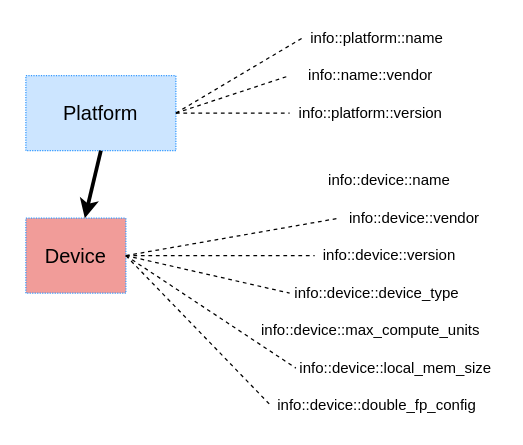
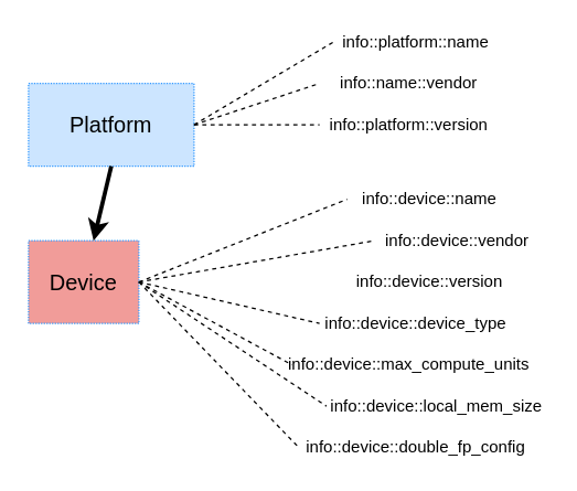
  <mxCell id="0" />
  <mxCell id="1" parent="0" />
  <mxCell id="2" value="&lt;font style=&quot;font-size: 16px&quot;&gt;Platform&lt;/font&gt;" style="rounded=0;whiteSpace=wrap;html=1;dashed=1;dashPattern=1 1;strokeColor=#3399FF;fillColor=#CCE5FF;" vertex="1" parent="1"><mxGeometry x="20" y="60" width="120" height="60" as="geometry" /></mxCell>
  <mxCell id="3" value="&lt;font style=&quot;font-size: 16px&quot;&gt;Device&lt;/font&gt;" style="rounded=0;whiteSpace=wrap;html=1;dashed=1;dashPattern=1 1;strokeColor=#3399FF;fillColor=#F19C99;" vertex="1" parent="1"><mxGeometry x="20" y="174" width="80" height="60" as="geometry" /></mxCell>
  <mxCell id="4" value="info::platform::name" style="text;html=1;strokeColor=none;fillColor=none;align=center;verticalAlign=middle;whiteSpace=wrap;rounded=0;dashed=1;dashPattern=1 1;" vertex="1" parent="1"><mxGeometry x="241" y="20" width="120" height="20" as="geometry" /></mxCell>
  <mxCell id="5" value="info::name::vendor" style="text;html=1;strokeColor=none;fillColor=none;align=center;verticalAlign=middle;whiteSpace=wrap;rounded=0;dashed=1;dashPattern=1 1;" vertex="1" parent="1"><mxGeometry x="231" y="50" width="130" height="20" as="geometry" /></mxCell>
  <mxCell id="6" value="info::platform::version" style="text;html=1;strokeColor=none;fillColor=none;align=center;verticalAlign=middle;whiteSpace=wrap;rounded=0;dashed=1;dashPattern=1 1;" vertex="1" parent="1"><mxGeometry x="231" y="80" width="130" height="20" as="geometry" /></mxCell>
  <mxCell id="7" value="info::device::name" style="text;html=1;strokeColor=none;fillColor=none;align=center;verticalAlign=middle;whiteSpace=wrap;rounded=0;dashed=1;dashPattern=1 1;" vertex="1" parent="1"><mxGeometry x="251" y="134" width="120" height="20" as="geometry" /></mxCell>
  <mxCell id="8" value="info::device::vendor" style="text;html=1;strokeColor=none;fillColor=none;align=center;verticalAlign=middle;whiteSpace=wrap;rounded=0;dashed=1;dashPattern=1 1;" vertex="1" parent="1"><mxGeometry x="271" y="164" width="120" height="20" as="geometry" /></mxCell>
  <mxCell id="9" value="info::device::version" style="text;html=1;strokeColor=none;fillColor=none;align=center;verticalAlign=middle;whiteSpace=wrap;rounded=0;dashed=1;dashPattern=1 1;" vertex="1" parent="1"><mxGeometry x="251" y="194" width="120" height="20" as="geometry" /></mxCell>
  <mxCell id="10" value="info::device::device_type" style="text;html=1;strokeColor=none;fillColor=none;align=center;verticalAlign=middle;whiteSpace=wrap;rounded=0;dashed=1;dashPattern=1 1;" vertex="1" parent="1"><mxGeometry x="231" y="224" width="140" height="20" as="geometry" /></mxCell>
  <mxCell id="11" value="info::device::max_compute_units" style="text;html=1;strokeColor=none;fillColor=none;align=center;verticalAlign=middle;whiteSpace=wrap;rounded=0;dashed=1;dashPattern=1 1;" vertex="1" parent="1"><mxGeometry x="211" y="254" width="170" height="20" as="geometry" /></mxCell>
  <mxCell id="12" value="info::device::local_mem_size" style="text;html=1;strokeColor=none;fillColor=none;align=center;verticalAlign=middle;whiteSpace=wrap;rounded=0;dashed=1;dashPattern=1 1;" vertex="1" parent="1"><mxGeometry x="236" y="284" width="160" height="20" as="geometry" /></mxCell>
  <mxCell id="13" value="info::device::double_fp_config" style="text;html=1;strokeColor=none;fillColor=none;align=center;verticalAlign=middle;whiteSpace=wrap;rounded=0;dashed=1;dashPattern=1 1;" vertex="1" parent="1"><mxGeometry x="216" y="314" width="170" height="20" as="geometry" /></mxCell>
  <mxCell id="14" value="" style="endArrow=none;dashed=1;html=1;exitX=1;exitY=0.5;exitDx=0;exitDy=0;entryX=0;entryY=0.5;entryDx=0;entryDy=0;" edge="1" parent="1" source="2" target="4"><mxGeometry width="50" height="50" relative="1" as="geometry"><mxPoint x="150" y="70" as="sourcePoint" /><mxPoint x="210" y="40" as="targetPoint" /></mxGeometry></mxCell>
  <mxCell id="15" value="" style="endArrow=none;dashed=1;html=1;exitX=1;exitY=0.5;exitDx=0;exitDy=0;entryX=0;entryY=0.5;entryDx=0;entryDy=0;" edge="1" parent="1" source="2" target="5"><mxGeometry width="50" height="50" relative="1" as="geometry"><mxPoint x="150" y="85" as="sourcePoint" /><mxPoint x="251" y="40" as="targetPoint" /></mxGeometry></mxCell>
  <mxCell id="16" value="" style="endArrow=none;dashed=1;html=1;entryX=0;entryY=0.5;entryDx=0;entryDy=0;" edge="1" parent="1" target="6"><mxGeometry width="50" height="50" relative="1" as="geometry"><mxPoint x="140" y="90" as="sourcePoint" /><mxPoint x="261" y="50" as="targetPoint" /></mxGeometry></mxCell>
+ <mxCell id="17" value="" style="endArrow=none;dashed=1;html=1;exitX=1;exitY=0.5;exitDx=0;exitDy=0;entryX=0;entryY=0.5;entryDx=0;entryDy=0;" edge="1" parent="1" source="3" target="7"><mxGeometry width="50" height="50" relative="1" as="geometry"><mxPoint x="170" y="69" as="sourcePoint" /><mxPoint x="271" y="24" as="targetPoint" /></mxGeometry></mxCell>
  <mxCell id="18" value="" style="endArrow=none;dashed=1;html=1;exitX=1;exitY=0.5;exitDx=0;exitDy=0;entryX=0;entryY=0.5;entryDx=0;entryDy=0;" edge="1" parent="1" source="3" target="8"><mxGeometry width="50" height="50" relative="1" as="geometry"><mxPoint x="180" y="79" as="sourcePoint" /><mxPoint x="281" y="34" as="targetPoint" /></mxGeometry></mxCell>
- <mxCell id="19" value="" style="endArrow=none;dashed=1;html=1;exitX=1;exitY=0.5;exitDx=0;exitDy=0;entryX=0;entryY=0.5;entryDx=0;entryDy=0;" edge="1" parent="1" source="3" target="9"><mxGeometry width="50" height="50" relative="1" as="geometry"><mxPoint x="190" y="89" as="sourcePoint" /><mxPoint x="291" y="44" as="targetPoint" /></mxGeometry></mxCell>
  <mxCell id="20" value="" style="endArrow=none;dashed=1;html=1;exitX=1;exitY=0.5;exitDx=0;exitDy=0;entryX=0;entryY=0.5;entryDx=0;entryDy=0;" edge="1" parent="1" source="3" target="10"><mxGeometry width="50" height="50" relative="1" as="geometry"><mxPoint x="200" y="99" as="sourcePoint" /><mxPoint x="301" y="54" as="targetPoint" /></mxGeometry></mxCell>
+ <mxCell id="21" value="" style="endArrow=none;dashed=1;html=1;exitX=1;exitY=0.5;exitDx=0;exitDy=0;entryX=0;entryY=0.5;entryDx=0;entryDy=0;" edge="1" parent="1" source="3" target="11"><mxGeometry width="50" height="50" relative="1" as="geometry"><mxPoint x="210" y="109" as="sourcePoint" /><mxPoint x="311" y="64" as="targetPoint" /></mxGeometry></mxCell>
  <mxCell id="22" value="" style="endArrow=none;dashed=1;html=1;exitX=1;exitY=0.5;exitDx=0;exitDy=0;entryX=0;entryY=0.5;entryDx=0;entryDy=0;" edge="1" parent="1" source="3" target="12"><mxGeometry width="50" height="50" relative="1" as="geometry"><mxPoint x="220" y="119" as="sourcePoint" /><mxPoint x="321" y="74" as="targetPoint" /></mxGeometry></mxCell>
  <mxCell id="23" value="" style="endArrow=none;dashed=1;html=1;exitX=1;exitY=0.5;exitDx=0;exitDy=0;entryX=0;entryY=0.5;entryDx=0;entryDy=0;" edge="1" parent="1" source="3" target="13"><mxGeometry width="50" height="50" relative="1" as="geometry"><mxPoint x="230" y="129" as="sourcePoint" /><mxPoint x="331" y="84" as="targetPoint" /></mxGeometry></mxCell>
  <mxCell id="24" value="" style="endArrow=classic;html=1;exitX=0.5;exitY=1;exitDx=0;exitDy=0;strokeWidth=3;" edge="1" parent="1" source="2" target="3"><mxGeometry width="50" height="50" relative="1" as="geometry"><mxPoint x="350" y="310" as="sourcePoint" /><mxPoint x="400" y="260" as="targetPoint" /></mxGeometry></mxCell>
